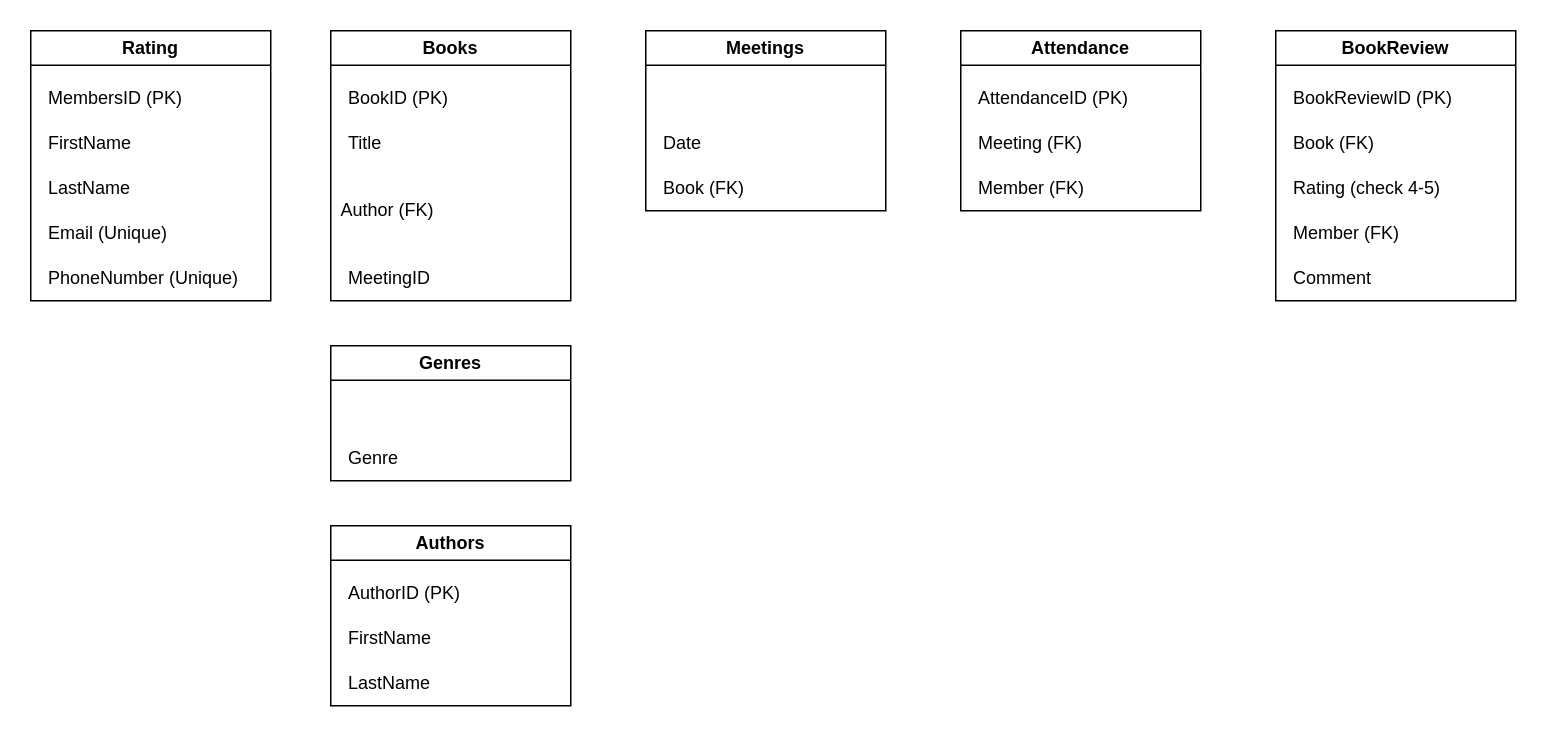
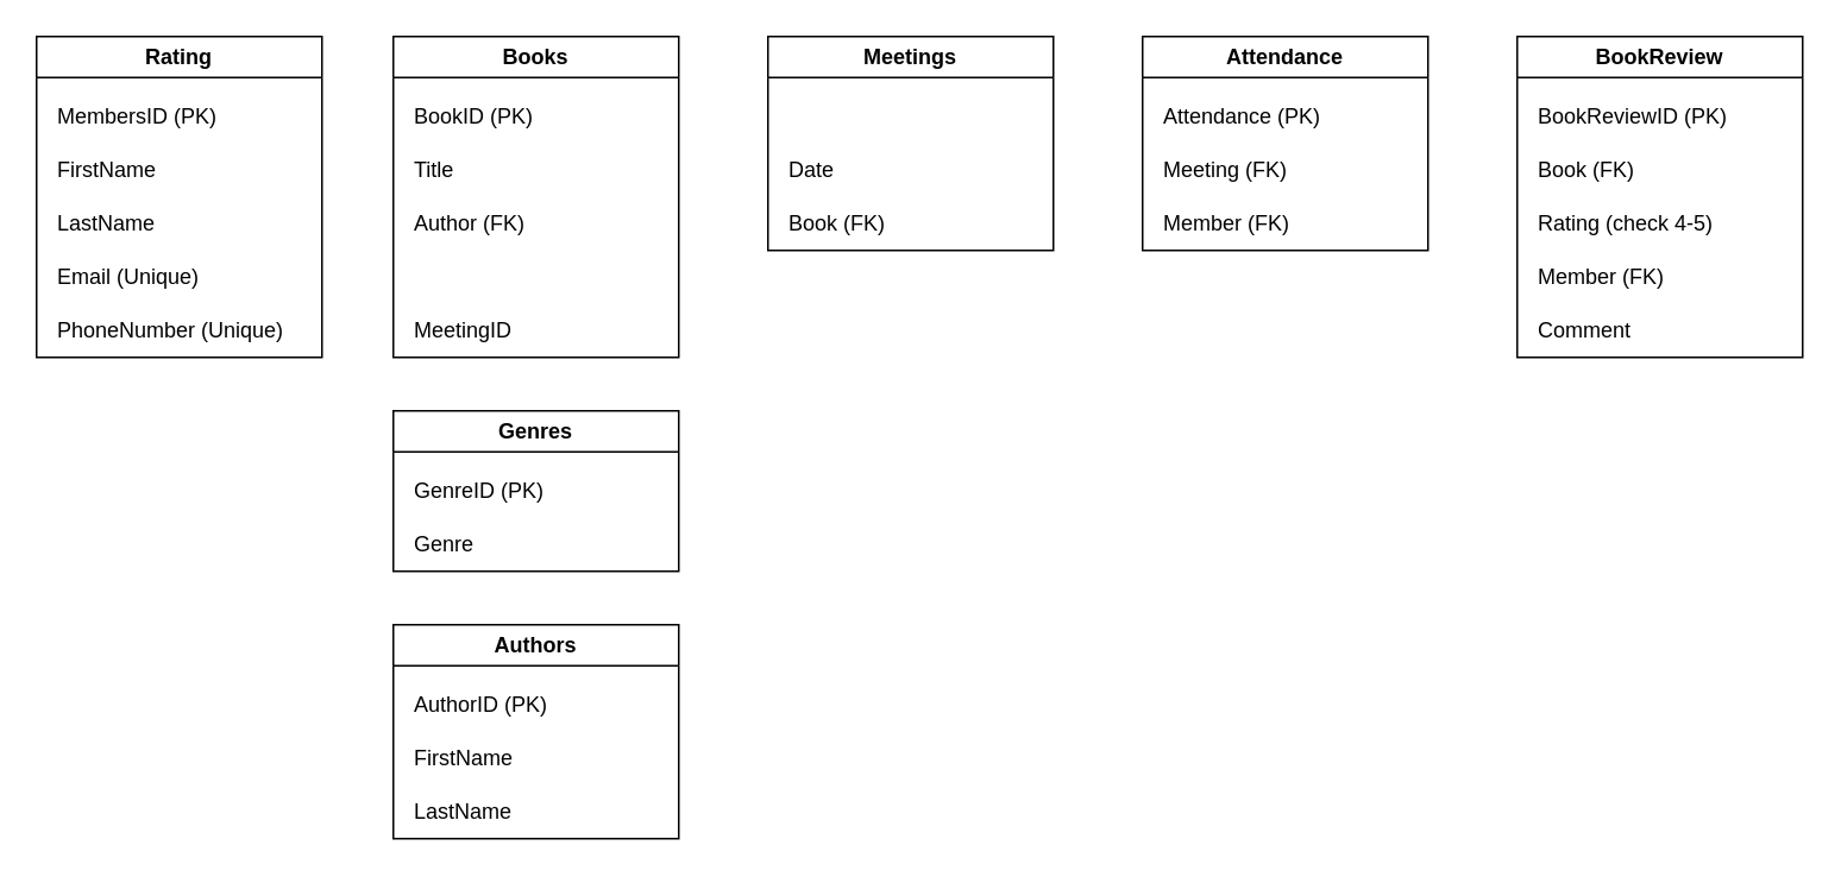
  <mxCell id="0" />
  <mxCell id="1" parent="0" />
  <mxCell id="2" value="Rating" style="swimlane;whiteSpace=wrap;html=1;" parent="1" vertex="1"><mxGeometry x="20" y="20" width="160" height="180" as="geometry" /></mxCell>
  <mxCell id="3" value="MembersID (PK)" style="text;html=1;strokeColor=none;fillColor=none;align=left;verticalAlign=middle;whiteSpace=wrap;rounded=0;" parent="2" vertex="1"><mxGeometry x="10" y="30" width="150" height="30" as="geometry" /></mxCell>
  <mxCell id="4" value="FirstName" style="text;html=1;strokeColor=none;fillColor=none;align=left;verticalAlign=middle;whiteSpace=wrap;rounded=0;" parent="2" vertex="1"><mxGeometry x="10" y="60" width="150" height="30" as="geometry" /></mxCell>
  <mxCell id="5" value="LastName" style="text;html=1;strokeColor=none;fillColor=none;align=left;verticalAlign=middle;whiteSpace=wrap;rounded=0;" parent="2" vertex="1"><mxGeometry x="10" y="90" width="150" height="30" as="geometry" /></mxCell>
  <mxCell id="6" value="Email (Unique)" style="text;html=1;strokeColor=none;fillColor=none;align=left;verticalAlign=middle;whiteSpace=wrap;rounded=0;" parent="2" vertex="1"><mxGeometry x="10" y="120" width="150" height="30" as="geometry" /></mxCell>
  <mxCell id="7" value="PhoneNumber (Unique)" style="text;html=1;strokeColor=none;fillColor=none;align=left;verticalAlign=middle;whiteSpace=wrap;rounded=0;" parent="2" vertex="1"><mxGeometry x="10" y="150" width="150" height="30" as="geometry" /></mxCell>
  <mxCell id="8" value="Books" style="swimlane;whiteSpace=wrap;html=1;" parent="1" vertex="1"><mxGeometry x="220" y="20" width="160" height="180" as="geometry" /></mxCell>
  <mxCell id="9" value="BookID (PK)" style="text;html=1;strokeColor=none;fillColor=none;align=left;verticalAlign=middle;whiteSpace=wrap;rounded=0;" parent="8" vertex="1"><mxGeometry x="10" y="30" width="150" height="30" as="geometry" /></mxCell>
  <mxCell id="10" value="Title" style="text;html=1;strokeColor=none;fillColor=none;align=left;verticalAlign=middle;whiteSpace=wrap;rounded=0;" parent="8" vertex="1"><mxGeometry x="10" y="60" width="150" height="30" as="geometry" /></mxCell>
- <mxCell id="11" value="Author (FK)" style="text;html=1;strokeColor=none;fillColor=none;align=left;verticalAlign=middle;whiteSpace=wrap;rounded=0;" parent="8" vertex="1"><mxGeometry x="5" y="105" width="150" height="30" as="geometry" /></mxCell>
+ <mxCell id="11" value="Author (FK)" style="text;html=1;strokeColor=none;fillColor=none;align=left;verticalAlign=middle;whiteSpace=wrap;rounded=0;" parent="8" vertex="1"><mxGeometry x="10" y="90" width="150" height="30" as="geometry" /></mxCell>
  <mxCell id="12" value="MeetingID" style="text;html=1;strokeColor=none;fillColor=none;align=left;verticalAlign=middle;whiteSpace=wrap;rounded=0;" parent="8" vertex="1"><mxGeometry x="10" y="150" width="150" height="30" as="geometry" /></mxCell>
  <mxCell id="13" value="Meetings" style="swimlane;whiteSpace=wrap;html=1;" parent="1" vertex="1"><mxGeometry x="430" y="20" width="160" height="120" as="geometry" /></mxCell>
  <mxCell id="14" value="Date&amp;nbsp;" style="text;html=1;strokeColor=none;fillColor=none;align=left;verticalAlign=middle;whiteSpace=wrap;rounded=0;" parent="13" vertex="1"><mxGeometry x="10" y="60" width="150" height="30" as="geometry" /></mxCell>
  <mxCell id="15" value="Book (FK)" style="text;html=1;strokeColor=none;fillColor=none;align=left;verticalAlign=middle;whiteSpace=wrap;rounded=0;" parent="13" vertex="1"><mxGeometry x="10" y="90" width="150" height="30" as="geometry" /></mxCell>
  <mxCell id="16" value="Attendance" style="swimlane;whiteSpace=wrap;html=1;" parent="1" vertex="1"><mxGeometry x="640" y="20" width="160" height="120" as="geometry" /></mxCell>
- <mxCell id="17" value="AttendanceID (PK)" style="text;html=1;strokeColor=none;fillColor=none;align=left;verticalAlign=middle;whiteSpace=wrap;rounded=0;" parent="16" vertex="1"><mxGeometry x="10" y="30" width="150" height="30" as="geometry" /></mxCell>
+ <mxCell id="17" value="Attendance (PK)" style="text;html=1;strokeColor=none;fillColor=none;align=left;verticalAlign=middle;whiteSpace=wrap;rounded=0;" parent="16" vertex="1"><mxGeometry x="10" y="30" width="150" height="30" as="geometry" /></mxCell>
  <mxCell id="18" value="Meeting (FK)" style="text;html=1;strokeColor=none;fillColor=none;align=left;verticalAlign=middle;whiteSpace=wrap;rounded=0;" parent="16" vertex="1"><mxGeometry x="10" y="60" width="150" height="30" as="geometry" /></mxCell>
  <mxCell id="19" value="Member (FK)" style="text;html=1;strokeColor=none;fillColor=none;align=left;verticalAlign=middle;whiteSpace=wrap;rounded=0;" parent="16" vertex="1"><mxGeometry x="10" y="90" width="150" height="30" as="geometry" /></mxCell>
  <mxCell id="20" value="BookReview" style="swimlane;whiteSpace=wrap;html=1;" parent="1" vertex="1"><mxGeometry x="850" y="20" width="160" height="180" as="geometry" /></mxCell>
  <mxCell id="21" value="BookReviewID (PK)" style="text;html=1;strokeColor=none;fillColor=none;align=left;verticalAlign=middle;whiteSpace=wrap;rounded=0;" parent="20" vertex="1"><mxGeometry x="10" y="30" width="150" height="30" as="geometry" /></mxCell>
  <mxCell id="22" value="Book (FK)" style="text;html=1;strokeColor=none;fillColor=none;align=left;verticalAlign=middle;whiteSpace=wrap;rounded=0;" parent="20" vertex="1"><mxGeometry x="10" y="60" width="150" height="30" as="geometry" /></mxCell>
  <mxCell id="23" value="Rating (check 4-5)" style="text;html=1;strokeColor=none;fillColor=none;align=left;verticalAlign=middle;whiteSpace=wrap;rounded=0;" parent="20" vertex="1"><mxGeometry x="10" y="90" width="150" height="30" as="geometry" /></mxCell>
  <mxCell id="24" value="Member (FK)" style="text;html=1;strokeColor=none;fillColor=none;align=left;verticalAlign=middle;whiteSpace=wrap;rounded=0;" parent="20" vertex="1"><mxGeometry x="10" y="120" width="150" height="30" as="geometry" /></mxCell>
  <mxCell id="25" value="Comment" style="text;html=1;strokeColor=none;fillColor=none;align=left;verticalAlign=middle;whiteSpace=wrap;rounded=0;" parent="20" vertex="1"><mxGeometry x="10" y="150" width="150" height="30" as="geometry" /></mxCell>
  <mxCell id="26" value="Genres" style="swimlane;whiteSpace=wrap;html=1;" parent="1" vertex="1"><mxGeometry x="220" y="230" width="160" height="90" as="geometry" /></mxCell>
+ <mxCell id="27" value="GenreID (PK)" style="text;html=1;strokeColor=none;fillColor=none;align=left;verticalAlign=middle;whiteSpace=wrap;rounded=0;" parent="26" vertex="1"><mxGeometry x="10" y="30" width="150" height="30" as="geometry" /></mxCell>
  <mxCell id="28" value="Genre" style="text;html=1;strokeColor=none;fillColor=none;align=left;verticalAlign=middle;whiteSpace=wrap;rounded=0;" parent="26" vertex="1"><mxGeometry x="10" y="60" width="150" height="30" as="geometry" /></mxCell>
  <mxCell id="29" value="Authors" style="swimlane;whiteSpace=wrap;html=1;" parent="1" vertex="1"><mxGeometry x="220" y="350" width="160" height="120" as="geometry" /></mxCell>
  <mxCell id="30" value="AuthorID (PK)" style="text;html=1;strokeColor=none;fillColor=none;align=left;verticalAlign=middle;whiteSpace=wrap;rounded=0;" parent="29" vertex="1"><mxGeometry x="10" y="30" width="150" height="30" as="geometry" /></mxCell>
  <mxCell id="31" value="FirstName" style="text;html=1;strokeColor=none;fillColor=none;align=left;verticalAlign=middle;whiteSpace=wrap;rounded=0;" parent="29" vertex="1"><mxGeometry x="10" y="60" width="150" height="30" as="geometry" /></mxCell>
  <mxCell id="32" value="LastName" style="text;html=1;strokeColor=none;fillColor=none;align=left;verticalAlign=middle;whiteSpace=wrap;rounded=0;" parent="29" vertex="1"><mxGeometry x="10" y="90" width="150" height="30" as="geometry" /></mxCell>
